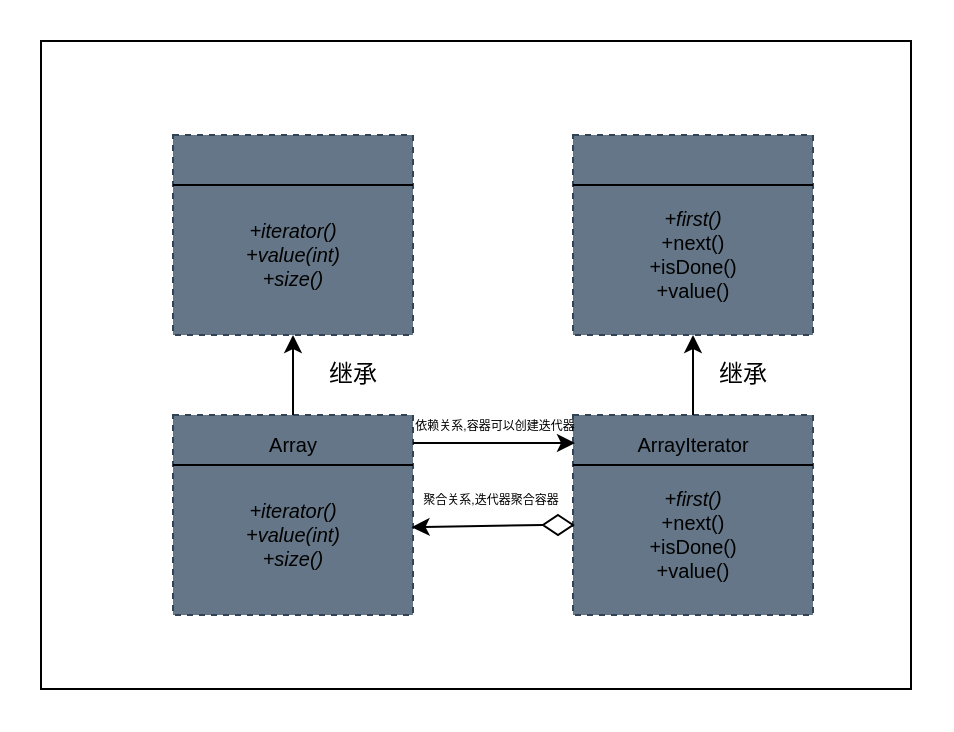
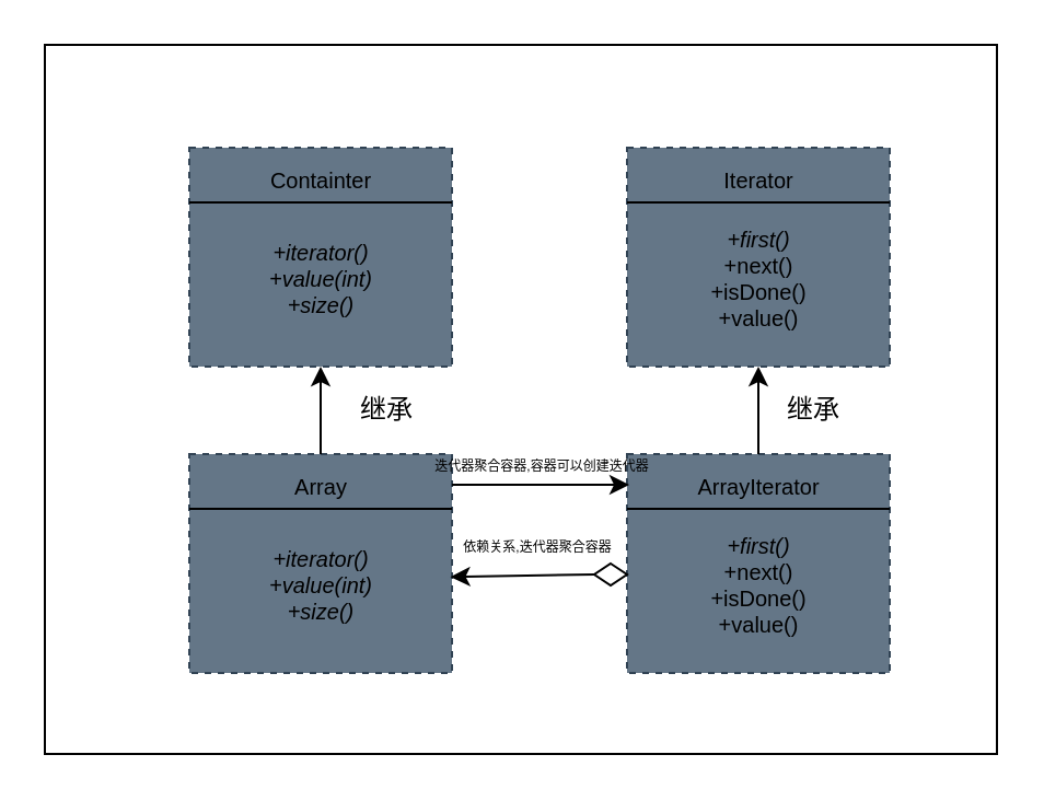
  <mxCell id="0" />
  <mxCell id="1" parent="0" />
  <mxCell id="2" value="" style="whiteSpace=wrap;html=1;fontSize=6;" vertex="1" parent="1"><mxGeometry x="20" y="20" width="435" height="324" as="geometry" /></mxCell>
  <mxCell id="3" value="" style="group" vertex="1" connectable="0" parent="1"><mxGeometry x="86" y="67" width="320" height="240" as="geometry" /></mxCell>
  <mxCell id="4" value="" style="group" vertex="1" connectable="0" parent="3"><mxGeometry width="120" height="100" as="geometry" /></mxCell>
  <mxCell id="5" value="" style="whiteSpace=wrap;html=1;fontSize=10;fillColor=#647687;fontColor=#ffffff;strokeColor=#314354;dashed=1;" vertex="1" parent="4"><mxGeometry width="120" height="100" as="geometry" /></mxCell>
  <mxCell id="6" style="edgeStyle=none;html=1;exitX=0;exitY=0.25;exitDx=0;exitDy=0;entryX=1;entryY=0.25;entryDx=0;entryDy=0;fontSize=10;endArrow=none;endFill=0;" edge="1" parent="4" source="5" target="5"><mxGeometry relative="1" as="geometry" /></mxCell>
+ <mxCell id="7" value="Containter" style="text;html=1;align=center;verticalAlign=middle;resizable=0;points=[];autosize=1;strokeColor=none;fillColor=none;fontSize=10;dashed=1;" vertex="1" parent="4"><mxGeometry x="25" width="70" height="30" as="geometry" /></mxCell>
  <mxCell id="8" value="&lt;i&gt;+iterator()&lt;br&gt;+value(int)&lt;br&gt;+size()&lt;/i&gt;" style="text;html=1;align=center;verticalAlign=middle;resizable=0;points=[];autosize=1;strokeColor=none;fillColor=none;fontSize=10;dashed=1;" vertex="1" parent="4"><mxGeometry x="25" y="35" width="70" height="50" as="geometry" /></mxCell>
  <mxCell id="9" value="" style="group" vertex="1" connectable="0" parent="3"><mxGeometry x="200" width="120" height="100" as="geometry" /></mxCell>
  <mxCell id="10" value="" style="whiteSpace=wrap;html=1;fontSize=10;fillColor=#647687;fontColor=#ffffff;strokeColor=#314354;dashed=1;" vertex="1" parent="9"><mxGeometry width="120" height="100" as="geometry" /></mxCell>
  <mxCell id="11" style="edgeStyle=none;html=1;exitX=0;exitY=0.25;exitDx=0;exitDy=0;entryX=1;entryY=0.25;entryDx=0;entryDy=0;fontSize=10;endArrow=none;endFill=0;" edge="1" parent="9" source="10" target="10"><mxGeometry relative="1" as="geometry" /></mxCell>
+ <mxCell id="12" value="Iterator" style="text;html=1;align=center;verticalAlign=middle;resizable=0;points=[];autosize=1;strokeColor=none;fillColor=none;fontSize=10;dashed=1;" vertex="1" parent="9"><mxGeometry x="30" width="60" height="30" as="geometry" /></mxCell>
  <mxCell id="13" value="&lt;i&gt;+first()&lt;br&gt;&lt;/i&gt;+next()&lt;br&gt;+isDone()&lt;br&gt;+value()" style="text;html=1;align=center;verticalAlign=middle;resizable=0;points=[];autosize=1;strokeColor=none;fillColor=none;fontSize=10;dashed=1;" vertex="1" parent="9"><mxGeometry x="25" y="30" width="70" height="60" as="geometry" /></mxCell>
  <mxCell id="14" value="" style="group" vertex="1" connectable="0" parent="3"><mxGeometry y="140" width="120" height="100" as="geometry" /></mxCell>
  <mxCell id="15" value="" style="whiteSpace=wrap;html=1;fontSize=10;fillColor=#647687;fontColor=#ffffff;strokeColor=#314354;dashed=1;" vertex="1" parent="14"><mxGeometry width="120" height="100" as="geometry" /></mxCell>
  <mxCell id="16" style="edgeStyle=none;html=1;exitX=0;exitY=0.25;exitDx=0;exitDy=0;entryX=1;entryY=0.25;entryDx=0;entryDy=0;fontSize=10;endArrow=none;endFill=0;" edge="1" parent="14" source="15" target="15"><mxGeometry relative="1" as="geometry" /></mxCell>
  <mxCell id="17" value="Array" style="text;html=1;align=center;verticalAlign=middle;resizable=0;points=[];autosize=1;strokeColor=none;fillColor=none;fontSize=10;dashed=1;" vertex="1" parent="14"><mxGeometry x="35" width="50" height="30" as="geometry" /></mxCell>
  <mxCell id="18" value="&lt;i&gt;+iterator()&lt;br&gt;+value(int)&lt;br&gt;+size()&lt;/i&gt;" style="text;html=1;align=center;verticalAlign=middle;resizable=0;points=[];autosize=1;strokeColor=none;fillColor=none;fontSize=10;dashed=1;" vertex="1" parent="14"><mxGeometry x="25" y="35" width="70" height="50" as="geometry" /></mxCell>
  <mxCell id="19" value="" style="group" vertex="1" connectable="0" parent="3"><mxGeometry x="200" y="140" width="120" height="100" as="geometry" /></mxCell>
  <mxCell id="20" value="" style="whiteSpace=wrap;html=1;fontSize=10;fillColor=#647687;fontColor=#ffffff;strokeColor=#314354;dashed=1;" vertex="1" parent="19"><mxGeometry width="120" height="100" as="geometry" /></mxCell>
  <mxCell id="21" style="edgeStyle=none;html=1;exitX=0;exitY=0.25;exitDx=0;exitDy=0;entryX=1;entryY=0.25;entryDx=0;entryDy=0;fontSize=10;endArrow=none;endFill=0;" edge="1" parent="19" source="20" target="20"><mxGeometry relative="1" as="geometry" /></mxCell>
  <mxCell id="22" value="ArrayIterator" style="text;html=1;align=center;verticalAlign=middle;resizable=0;points=[];autosize=1;strokeColor=none;fillColor=none;fontSize=10;dashed=1;" vertex="1" parent="19"><mxGeometry x="20" width="80" height="30" as="geometry" /></mxCell>
  <mxCell id="23" value="&lt;i&gt;+first()&lt;br&gt;&lt;/i&gt;+next()&lt;br&gt;+isDone()&lt;br&gt;+value()" style="text;html=1;align=center;verticalAlign=middle;resizable=0;points=[];autosize=1;strokeColor=none;fillColor=none;fontSize=10;dashed=1;" vertex="1" parent="19"><mxGeometry x="25" y="30" width="70" height="60" as="geometry" /></mxCell>
  <mxCell id="24" style="edgeStyle=none;html=1;entryX=0.5;entryY=1;entryDx=0;entryDy=0;" edge="1" parent="3" source="17" target="5"><mxGeometry relative="1" as="geometry" /></mxCell>
  <mxCell id="25" style="edgeStyle=none;html=1;entryX=0.5;entryY=1;entryDx=0;entryDy=0;" edge="1" parent="3" source="22" target="10"><mxGeometry relative="1" as="geometry" /></mxCell>
  <mxCell id="26" value="继承" style="text;html=1;align=center;verticalAlign=middle;resizable=0;points=[];autosize=1;strokeColor=none;fillColor=none;" vertex="1" parent="3"><mxGeometry x="65" y="105" width="50" height="30" as="geometry" /></mxCell>
  <mxCell id="27" value="继承" style="text;html=1;align=center;verticalAlign=middle;resizable=0;points=[];autosize=1;strokeColor=none;fillColor=none;" vertex="1" parent="3"><mxGeometry x="260" y="105" width="50" height="30" as="geometry" /></mxCell>
  <mxCell id="28" value="" style="edgeStyle=none;orthogonalLoop=1;jettySize=auto;html=1;" edge="1" parent="3"><mxGeometry width="100" relative="1" as="geometry"><mxPoint x="120" y="154" as="sourcePoint" /><mxPoint x="201" y="154" as="targetPoint" /><Array as="points" /></mxGeometry></mxCell>
- <mxCell id="29" value="&lt;font style=&quot;font-size: 6px;&quot;&gt;依赖关系,容器可以创建迭代器&lt;/font&gt;" style="text;html=1;align=center;verticalAlign=middle;resizable=0;points=[];autosize=1;strokeColor=none;fillColor=none;" vertex="1" parent="3"><mxGeometry x="111" y="130" width="99" height="27" as="geometry" /></mxCell>
+ <mxCell id="29" value="&lt;font style=&quot;font-size: 6px;&quot;&gt;迭代器聚合容器,容器可以创建迭代器&lt;/font&gt;" style="text;html=1;align=center;verticalAlign=middle;resizable=0;points=[];autosize=1;strokeColor=none;fillColor=none;" vertex="1" parent="3"><mxGeometry x="111" y="130" width="99" height="27" as="geometry" /></mxCell>
  <mxCell id="30" style="edgeStyle=none;html=1;exitX=0;exitY=0.5;exitDx=0;exitDy=0;entryX=0.994;entryY=0.561;entryDx=0;entryDy=0;entryPerimeter=0;fontSize=6;" edge="1" parent="3" source="31" target="15"><mxGeometry relative="1" as="geometry" /></mxCell>
  <mxCell id="31" value="" style="rhombus;whiteSpace=wrap;html=1;fontSize=10;" vertex="1" parent="3"><mxGeometry x="185" y="190" width="15" height="10" as="geometry" /></mxCell>
- <mxCell id="32" value="聚合关系,迭代器聚合容器" style="text;html=1;align=center;verticalAlign=middle;resizable=0;points=[];autosize=1;strokeColor=none;fillColor=none;fontSize=6;" vertex="1" parent="3"><mxGeometry x="115" y="172" width="87" height="21" as="geometry" /></mxCell>
+ <mxCell id="32" value="依赖关系,迭代器聚合容器" style="text;html=1;align=center;verticalAlign=middle;resizable=0;points=[];autosize=1;strokeColor=none;fillColor=none;fontSize=6;" vertex="1" parent="3"><mxGeometry x="115" y="172" width="87" height="21" as="geometry" /></mxCell>
